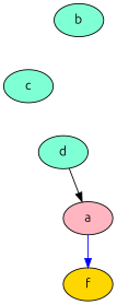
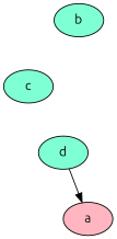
  digraph {
    fontname=Ubuntu
    node [fillcolor=aquamarine fontname=Ubuntu style=filled]
    edge [fontname=Ubuntu style=invis]
    b
    c
    d
    a [fillcolor=lightpink]
-   f [fillcolor=gold]
    b -> c
    b -> d
    c -> d
    d -> a [color=black style=""]
    a -> b
-   a -> f [color=blue style=""]
  }
